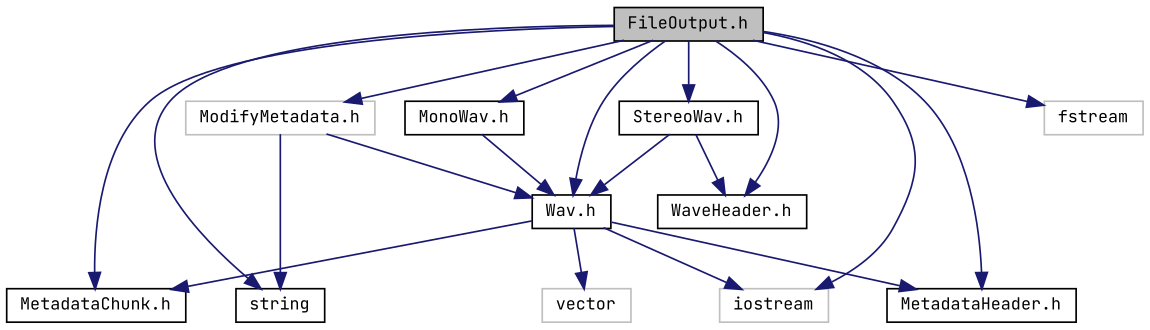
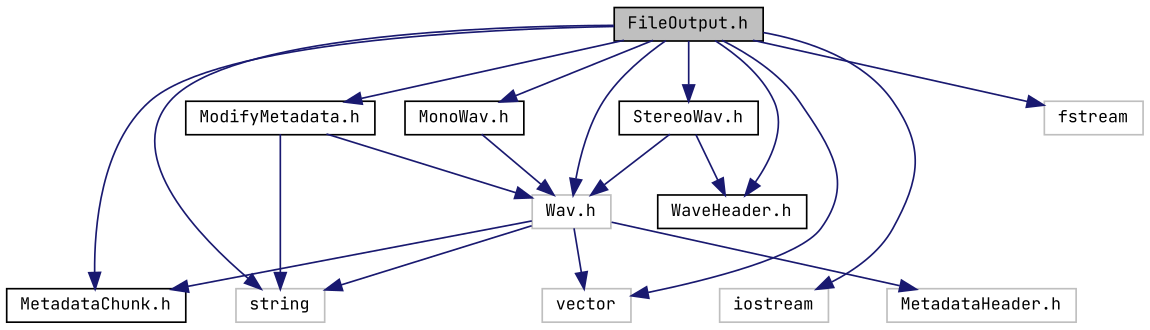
  digraph {
    fontname="JetBrains Mono"
    node [color=black fillcolor=white fontname="JetBrains Mono" fontsize=10 shape=record style=filled]
    edge [color=midnightblue fontname="JetBrains Mono" fontsize=10 labelfontname=Helvetica labelfontsize=10 style=solid]
    n1 [fillcolor=grey75 fontcolor=black height=0.2 label="FileOutput.h" width=0.4]
-   n2 [color=grey75 height=0.2 label="ModifyMetadata.h" width=0.4]
-   n3 [height=0.2 label="Wav.h" width=0.4]
+   n2 [height=0.2 label="ModifyMetadata.h" width=0.4]
+   n3 [color=grey75 height=0.2 label="Wav.h" width=0.4]
    n4 [height=0.2 label="MetadataChunk.h" width=0.4]
    n5 [height=0.2 label="WaveHeader.h" width=0.4]
    n6 [color=grey75 height=0.2 label=vector width=0.4]
-   n7 [height=0.2 label=string width=0.4]
+   n7 [color=grey75 height=0.2 label=string width=0.4]
    n8 [height=0.2 label="MonoWav.h" width=0.4]
    n9 [height=0.2 label="StereoWav.h" width=0.4]
    n10 [color=grey75 height=0.2 label=iostream width=0.4]
    n11 [color=grey75 height=0.2 label=fstream width=0.4]
-   n12 [height=0.2 label="MetadataHeader.h" width=0.4]
+   n12 [color=grey75 height=0.2 label="MetadataHeader.h" width=0.4]
    n1 -> n2
    n1 -> n3
    n1 -> n4
    n1 -> n5
-   n1 -> n12
+   n1 -> n6
    n1 -> n7
    n1 -> n8
    n1 -> n9
    n1 -> n10
    n1 -> n11
    n2 -> n3
    n2 -> n7
    n3 -> n4
    n3 -> n6
-   n3 -> n10
+   n3 -> n7
    n3 -> n12
    n8 -> n3
    n9 -> n3
    n9 -> n5
  }
